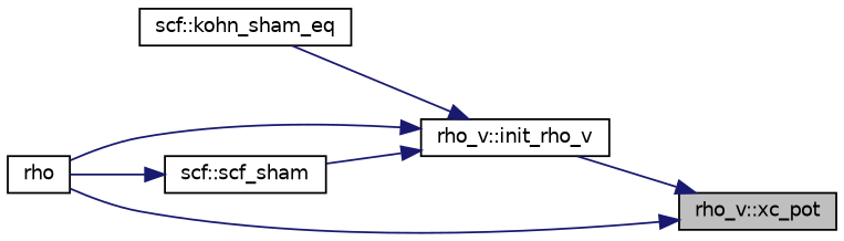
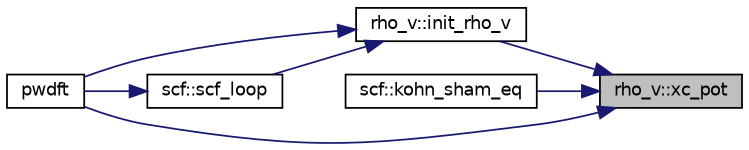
  digraph {
    rankdir=RL
    node [color=black fillcolor=white fontname=Helvetica fontsize=10 shape=record style=filled]
    edge [color=midnightblue dir=back fontname=Helvetica fontsize=10 labelfontname=Helvetica labelfontsize=10 style=solid]
    n1 [fillcolor=grey75 fontcolor=black height=0.2 label="rho_v::xc_pot" width=0.4]
    n2 [height=0.2 label="rho_v::init_rho_v" width=0.4]
    n3 [height=0.2 label="scf::kohn_sham_eq" width=0.4]
-   n4 [height=0.2 label=rho width=0.4]
-   n5 [height=0.2 label="scf::scf_sham" width=0.4]
+   n4 [height=0.2 label=pwdft width=0.4]
+   n5 [height=0.2 label="scf::scf_loop" width=0.4]
    n1 -> n2
-   n2 -> n3
+   n1 -> n3
    n1 -> n4
    n2 -> n4
    n2 -> n5
    n5 -> n4
  }
